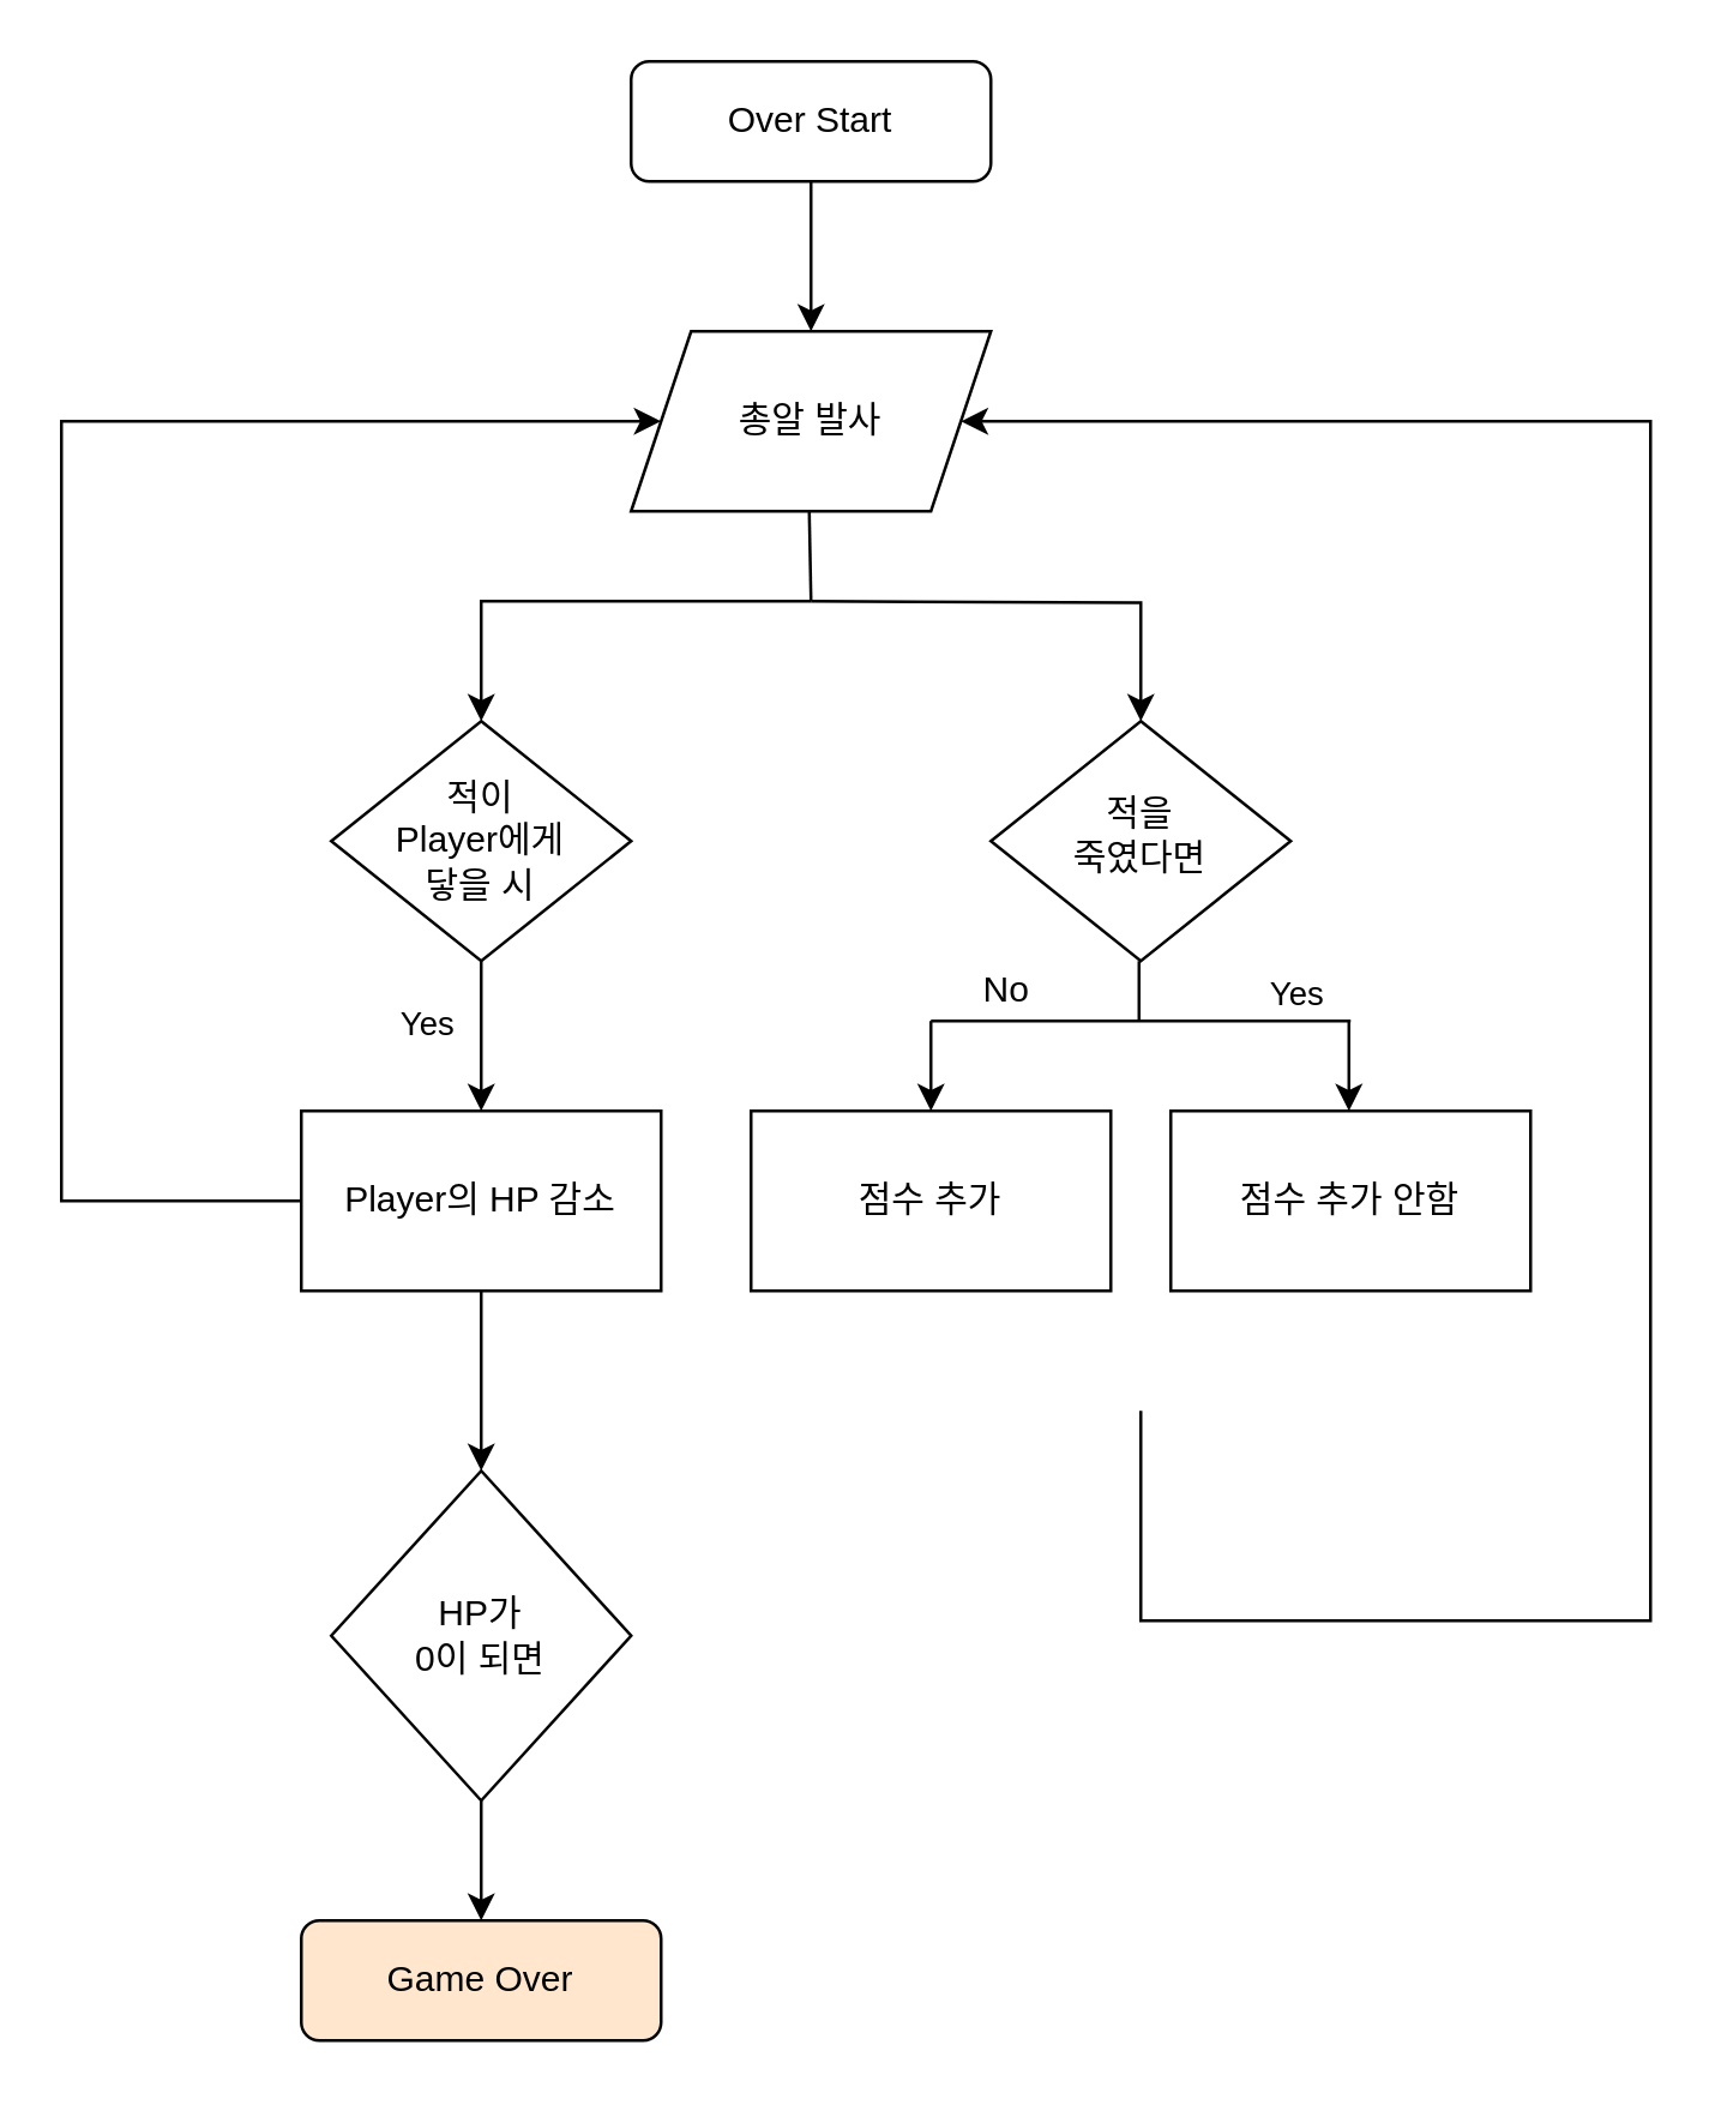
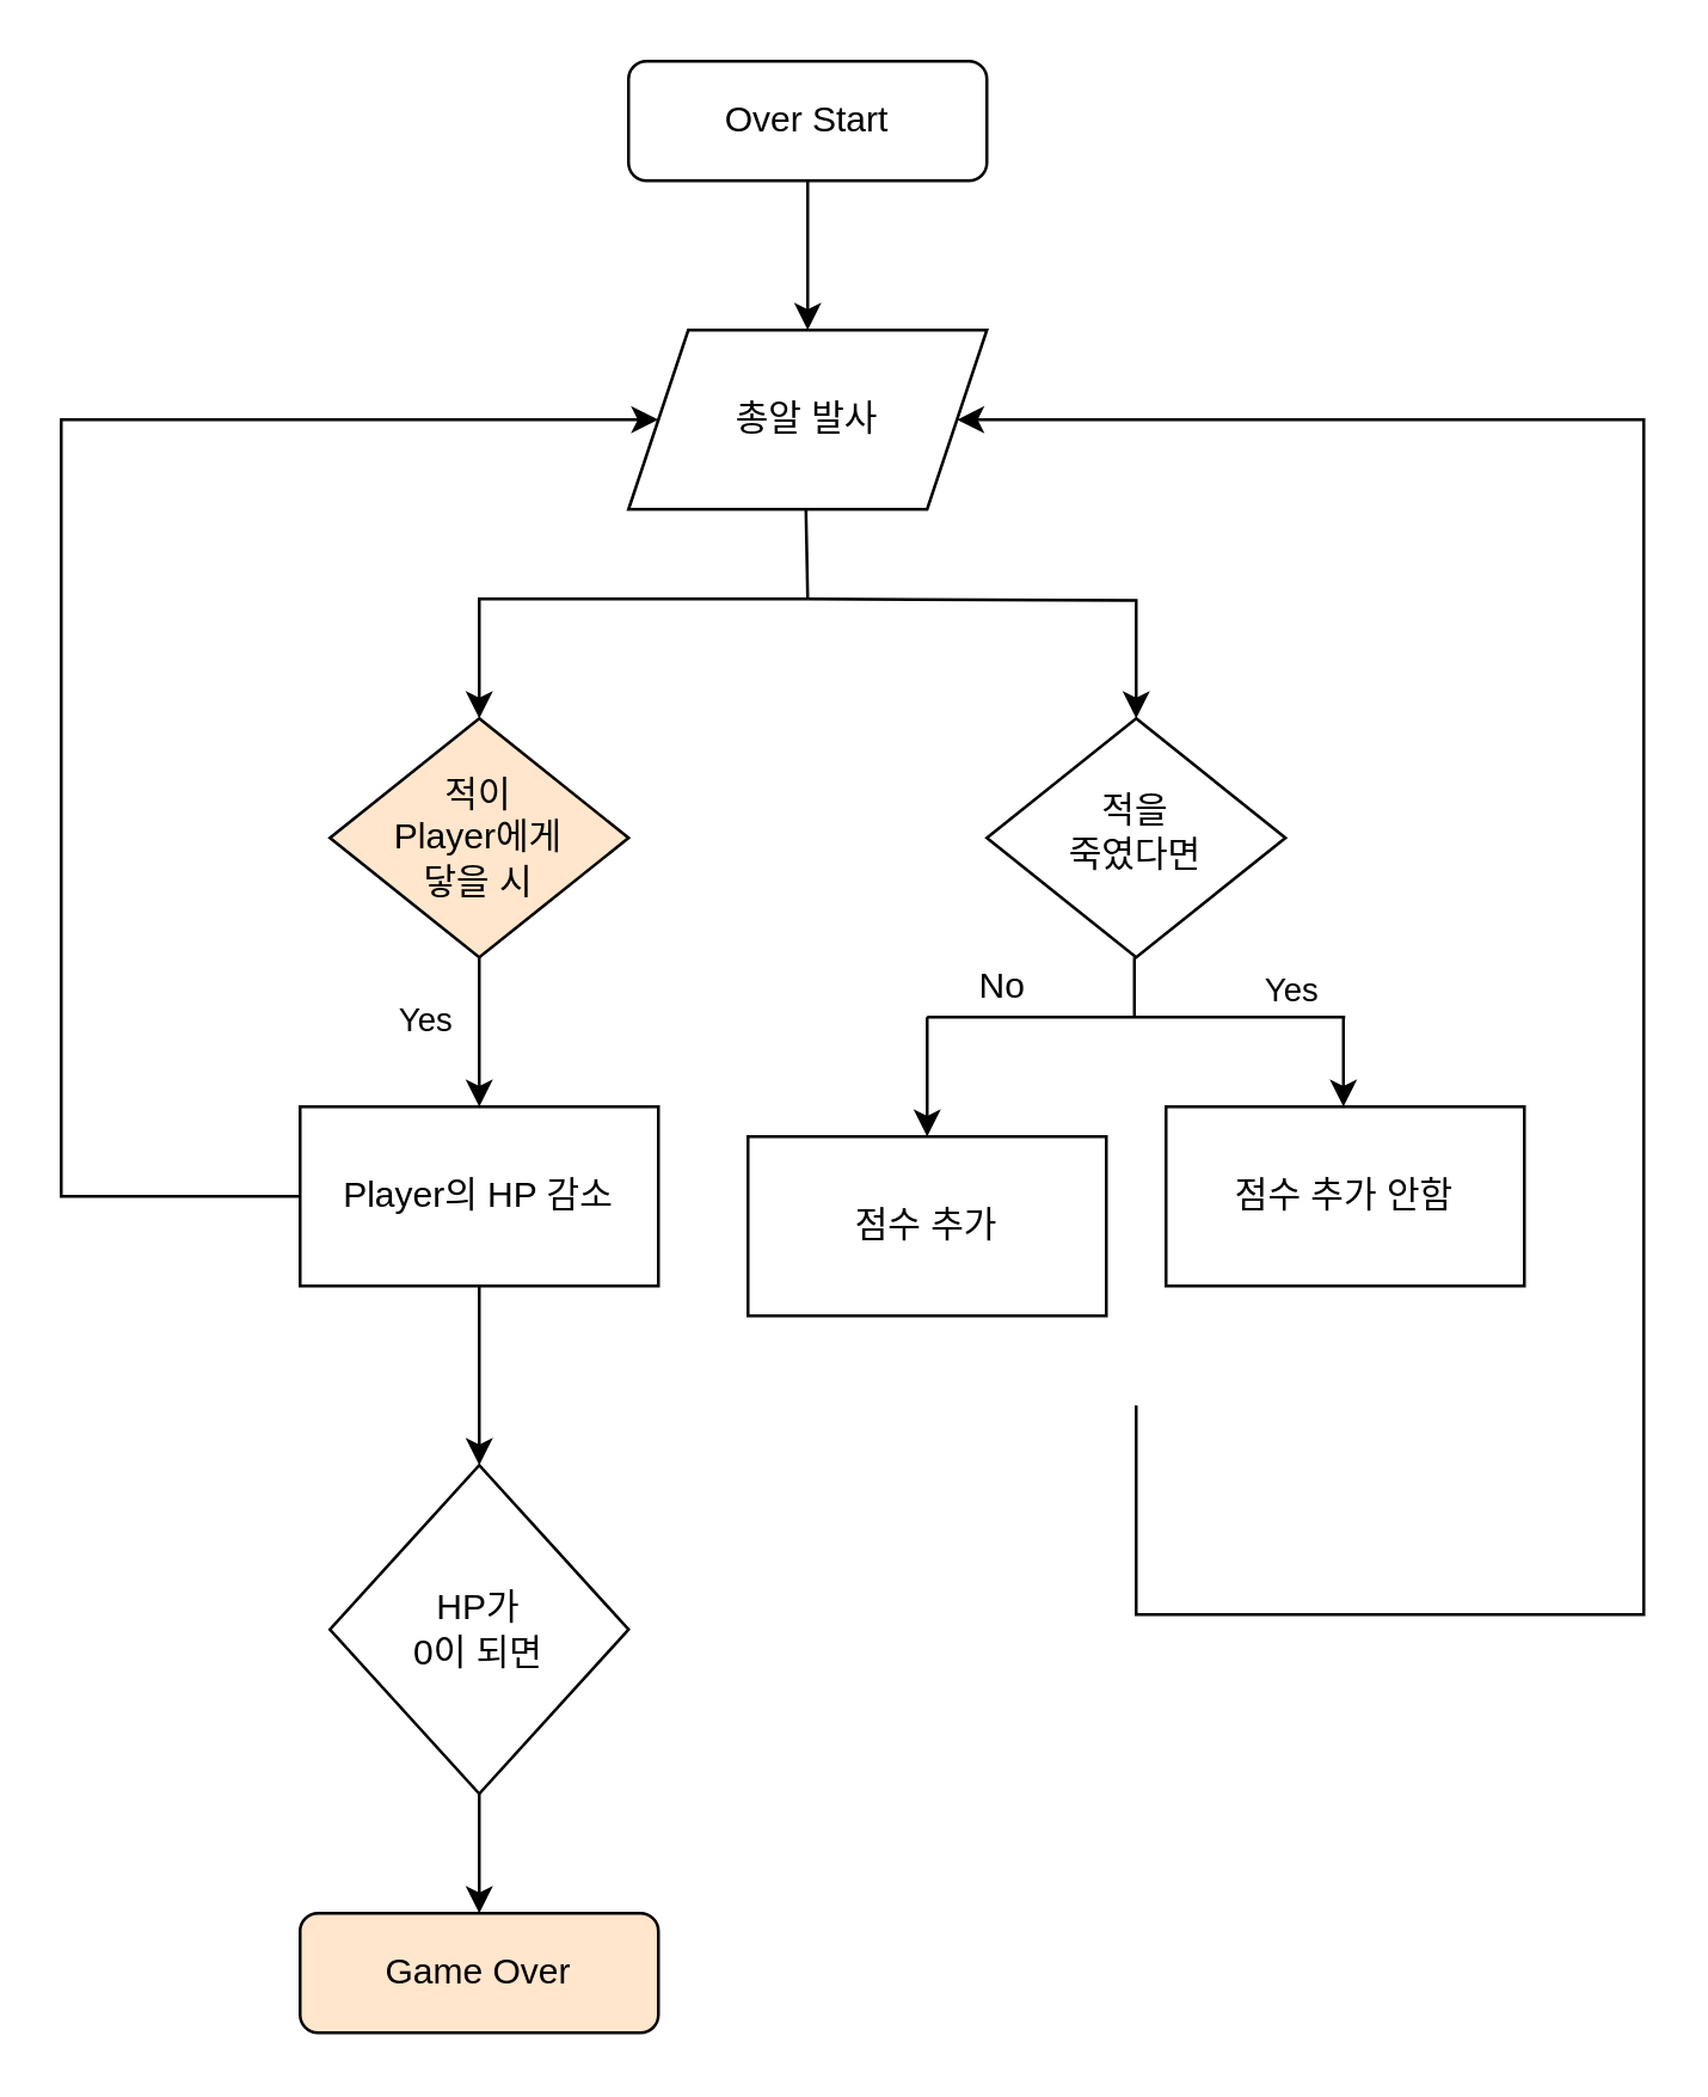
  <mxCell id="0" />
  <mxCell id="1" parent="0" />
  <mxCell id="2" value="" style="edgeStyle=orthogonalEdgeStyle;rounded=0;orthogonalLoop=1;jettySize=auto;html=1;" edge="1" parent="1" source="3" target="6"><mxGeometry relative="1" as="geometry" /></mxCell>
  <mxCell id="3" value="Over Start" style="rounded=1;whiteSpace=wrap;html=1;fontSize=12;glass=0;strokeWidth=1;shadow=0;" parent="1" vertex="1"><mxGeometry x="210" y="20" width="120" height="40" as="geometry" /></mxCell>
  <mxCell id="4" value="적을&lt;br&gt;죽였다면" style="rhombus;whiteSpace=wrap;html=1;shadow=0;fontFamily=Helvetica;fontSize=12;align=center;strokeWidth=1;spacing=6;spacingTop=-4;" parent="1" vertex="1"><mxGeometry x="330" y="240" width="100" height="80" as="geometry" /></mxCell>
  <mxCell id="5" value="Game Over" style="rounded=1;whiteSpace=wrap;html=1;fontSize=12;glass=0;strokeWidth=1;shadow=0;fillColor=#ffe6cc;" parent="1" vertex="1"><mxGeometry x="100" y="640" width="120" height="40" as="geometry" /></mxCell>
  <mxCell id="6" value="총알 발사" style="shape=parallelogram;perimeter=parallelogramPerimeter;whiteSpace=wrap;html=1;fixedSize=1;" parent="1" vertex="1"><mxGeometry x="210" y="110" width="120" height="60" as="geometry" /></mxCell>
  <mxCell id="7" value="" style="edgeStyle=orthogonalEdgeStyle;rounded=0;orthogonalLoop=1;jettySize=auto;html=1;" edge="1" parent="1" source="8" target="12"><mxGeometry relative="1" as="geometry" /></mxCell>
- <mxCell id="8" value="적이&lt;br&gt;Player에게&lt;br&gt;닿을 시" style="rhombus;whiteSpace=wrap;html=1;" vertex="1" parent="1"><mxGeometry x="110" y="240" width="100" height="80" as="geometry" /></mxCell>
+ <mxCell id="8" value="적이&lt;br&gt;Player에게&lt;br&gt;닿을 시" style="rhombus;whiteSpace=wrap;html=1;fillColor=#ffe6cc;" vertex="1" parent="1"><mxGeometry x="110" y="240" width="100" height="80" as="geometry" /></mxCell>
  <mxCell id="9" value="점수 추가 안함" style="rounded=0;whiteSpace=wrap;html=1;" vertex="1" parent="1"><mxGeometry x="390" y="370" width="120" height="60" as="geometry" /></mxCell>
- <mxCell id="10" value="점수 추가" style="rounded=0;whiteSpace=wrap;html=1;" vertex="1" parent="1"><mxGeometry x="250" y="370" width="120" height="60" as="geometry" /></mxCell>
+ <mxCell id="10" value="점수 추가" style="rounded=0;whiteSpace=wrap;html=1;" vertex="1" parent="1"><mxGeometry x="250" y="380" width="120" height="60" as="geometry" /></mxCell>
  <mxCell id="11" value="" style="edgeStyle=orthogonalEdgeStyle;rounded=0;orthogonalLoop=1;jettySize=auto;html=1;" edge="1" parent="1" source="12" target="14"><mxGeometry relative="1" as="geometry" /></mxCell>
  <mxCell id="12" value="Player의 HP 감소" style="rounded=0;whiteSpace=wrap;html=1;" vertex="1" parent="1"><mxGeometry x="100" y="370" width="120" height="60" as="geometry" /></mxCell>
  <mxCell id="13" value="" style="edgeStyle=orthogonalEdgeStyle;rounded=0;orthogonalLoop=1;jettySize=auto;html=1;" edge="1" parent="1" source="14" target="5"><mxGeometry relative="1" as="geometry" /></mxCell>
  <mxCell id="14" value="HP가&lt;br&gt;0이 되면" style="rhombus;whiteSpace=wrap;html=1;" vertex="1" parent="1"><mxGeometry x="110" y="490" width="100" height="110" as="geometry" /></mxCell>
  <mxCell id="15" value="" style="edgeStyle=orthogonalEdgeStyle;rounded=0;orthogonalLoop=1;jettySize=auto;html=1;" edge="1" parent="1" target="4"><mxGeometry relative="1" as="geometry"><mxPoint x="270" y="200" as="sourcePoint" /></mxGeometry></mxCell>
  <mxCell id="16" value="" style="edgeStyle=orthogonalEdgeStyle;rounded=0;orthogonalLoop=1;jettySize=auto;html=1;" edge="1" parent="1"><mxGeometry relative="1" as="geometry"><mxPoint x="270" y="200" as="sourcePoint" /><mxPoint x="160" y="240" as="targetPoint" /><Array as="points"><mxPoint x="160" y="200" /></Array></mxGeometry></mxCell>
  <mxCell id="17" value="" style="endArrow=none;html=1;rounded=0;" edge="1" parent="1"><mxGeometry width="50" height="50" relative="1" as="geometry"><mxPoint x="270" y="200" as="sourcePoint" /><mxPoint x="269.41" y="170" as="targetPoint" /></mxGeometry></mxCell>
  <mxCell id="18" value="" style="endArrow=classic;html=1;rounded=0;entryX=0.5;entryY=0;entryDx=0;entryDy=0;" edge="1" parent="1" target="10"><mxGeometry width="50" height="50" relative="1" as="geometry"><mxPoint x="310" y="340" as="sourcePoint" /><mxPoint x="325" y="370" as="targetPoint" /></mxGeometry></mxCell>
  <mxCell id="19" value="" style="endArrow=classic;html=1;rounded=0;entryX=0.5;entryY=0;entryDx=0;entryDy=0;" edge="1" parent="1"><mxGeometry width="50" height="50" relative="1" as="geometry"><mxPoint x="449.41" y="340" as="sourcePoint" /><mxPoint x="449.41" y="370" as="targetPoint" /></mxGeometry></mxCell>
  <mxCell id="20" value="" style="endArrow=none;html=1;rounded=0;" edge="1" parent="1"><mxGeometry width="50" height="50" relative="1" as="geometry"><mxPoint x="310" y="340" as="sourcePoint" /><mxPoint x="450" y="340" as="targetPoint" /></mxGeometry></mxCell>
  <mxCell id="21" value="Yes" style="edgeLabel;html=1;align=center;verticalAlign=middle;resizable=0;points=[];" vertex="1" connectable="0" parent="20"><mxGeometry x="-0.762" y="-2" relative="1" as="geometry"><mxPoint x="104" y="-12" as="offset" /></mxGeometry></mxCell>
  <mxCell id="22" value="Yes" style="edgeLabel;html=1;align=center;verticalAlign=middle;resizable=0;points=[];" vertex="1" connectable="0" parent="20"><mxGeometry x="-0.762" y="-2" relative="1" as="geometry"><mxPoint x="-186" y="-2" as="offset" /></mxGeometry></mxCell>
  <mxCell id="23" value="" style="endArrow=none;html=1;rounded=0;" edge="1" parent="1"><mxGeometry width="50" height="50" relative="1" as="geometry"><mxPoint x="379.41" y="340" as="sourcePoint" /><mxPoint x="379.41" y="320" as="targetPoint" /></mxGeometry></mxCell>
  <mxCell id="24" value="" style="endArrow=classic;html=1;rounded=0;entryX=1;entryY=0.5;entryDx=0;entryDy=0;" edge="1" parent="1" target="6"><mxGeometry width="50" height="50" relative="1" as="geometry"><mxPoint x="380" y="470" as="sourcePoint" /><mxPoint x="250" y="390" as="targetPoint" /><Array as="points"><mxPoint x="380" y="540" /><mxPoint x="550" y="540" /><mxPoint x="550" y="140" /></Array></mxGeometry></mxCell>
  <mxCell id="25" value="" style="endArrow=classic;html=1;rounded=0;exitX=0;exitY=0.5;exitDx=0;exitDy=0;entryX=0;entryY=0.5;entryDx=0;entryDy=0;" edge="1" parent="1" source="12" target="6"><mxGeometry width="50" height="50" relative="1" as="geometry"><mxPoint x="200" y="440" as="sourcePoint" /><mxPoint x="250" y="390" as="targetPoint" /><Array as="points"><mxPoint x="20" y="400" /><mxPoint x="20" y="140" /></Array></mxGeometry></mxCell>
  <mxCell id="26" value="No" style="text;html=1;align=center;verticalAlign=middle;resizable=0;points=[];autosize=1;strokeColor=none;fillColor=none;" vertex="1" parent="1"><mxGeometry x="320" y="320" width="30" height="20" as="geometry" /></mxCell>
